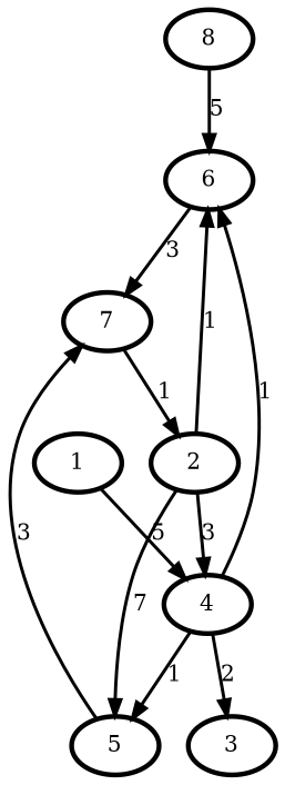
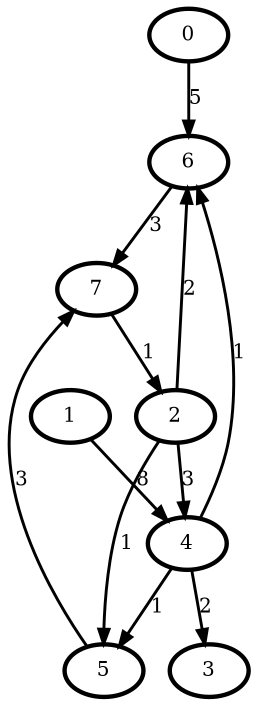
  digraph {
    node [penwidth=3]
    edge [penwidth=2]
-   n1 [label=8]
+   n1 [label=0]
    n2 [label=6]
    n3 [label=3]
    n4 [label=7]
    n5 [label=1]
    n6 [label=4]
    n7 [label=5]
    n8 [label=2]
    n1 -> n2 [label=5]
    n2 -> n4 [label=3]
    n4 -> n8 [label=1]
-   n5 -> n6 [label=5]
+   n5 -> n6 [label=8]
    n6 -> n2 [label=1]
    n6 -> n3 [label=2]
    n6 -> n7 [label=1]
    n7 -> n4 [label=3]
-   n8 -> n2 [label=1]
+   n8 -> n2 [label=2]
    n8 -> n6 [label=3]
-   n8 -> n7 [label=7]
+   n8 -> n7 [label=1]
  }
